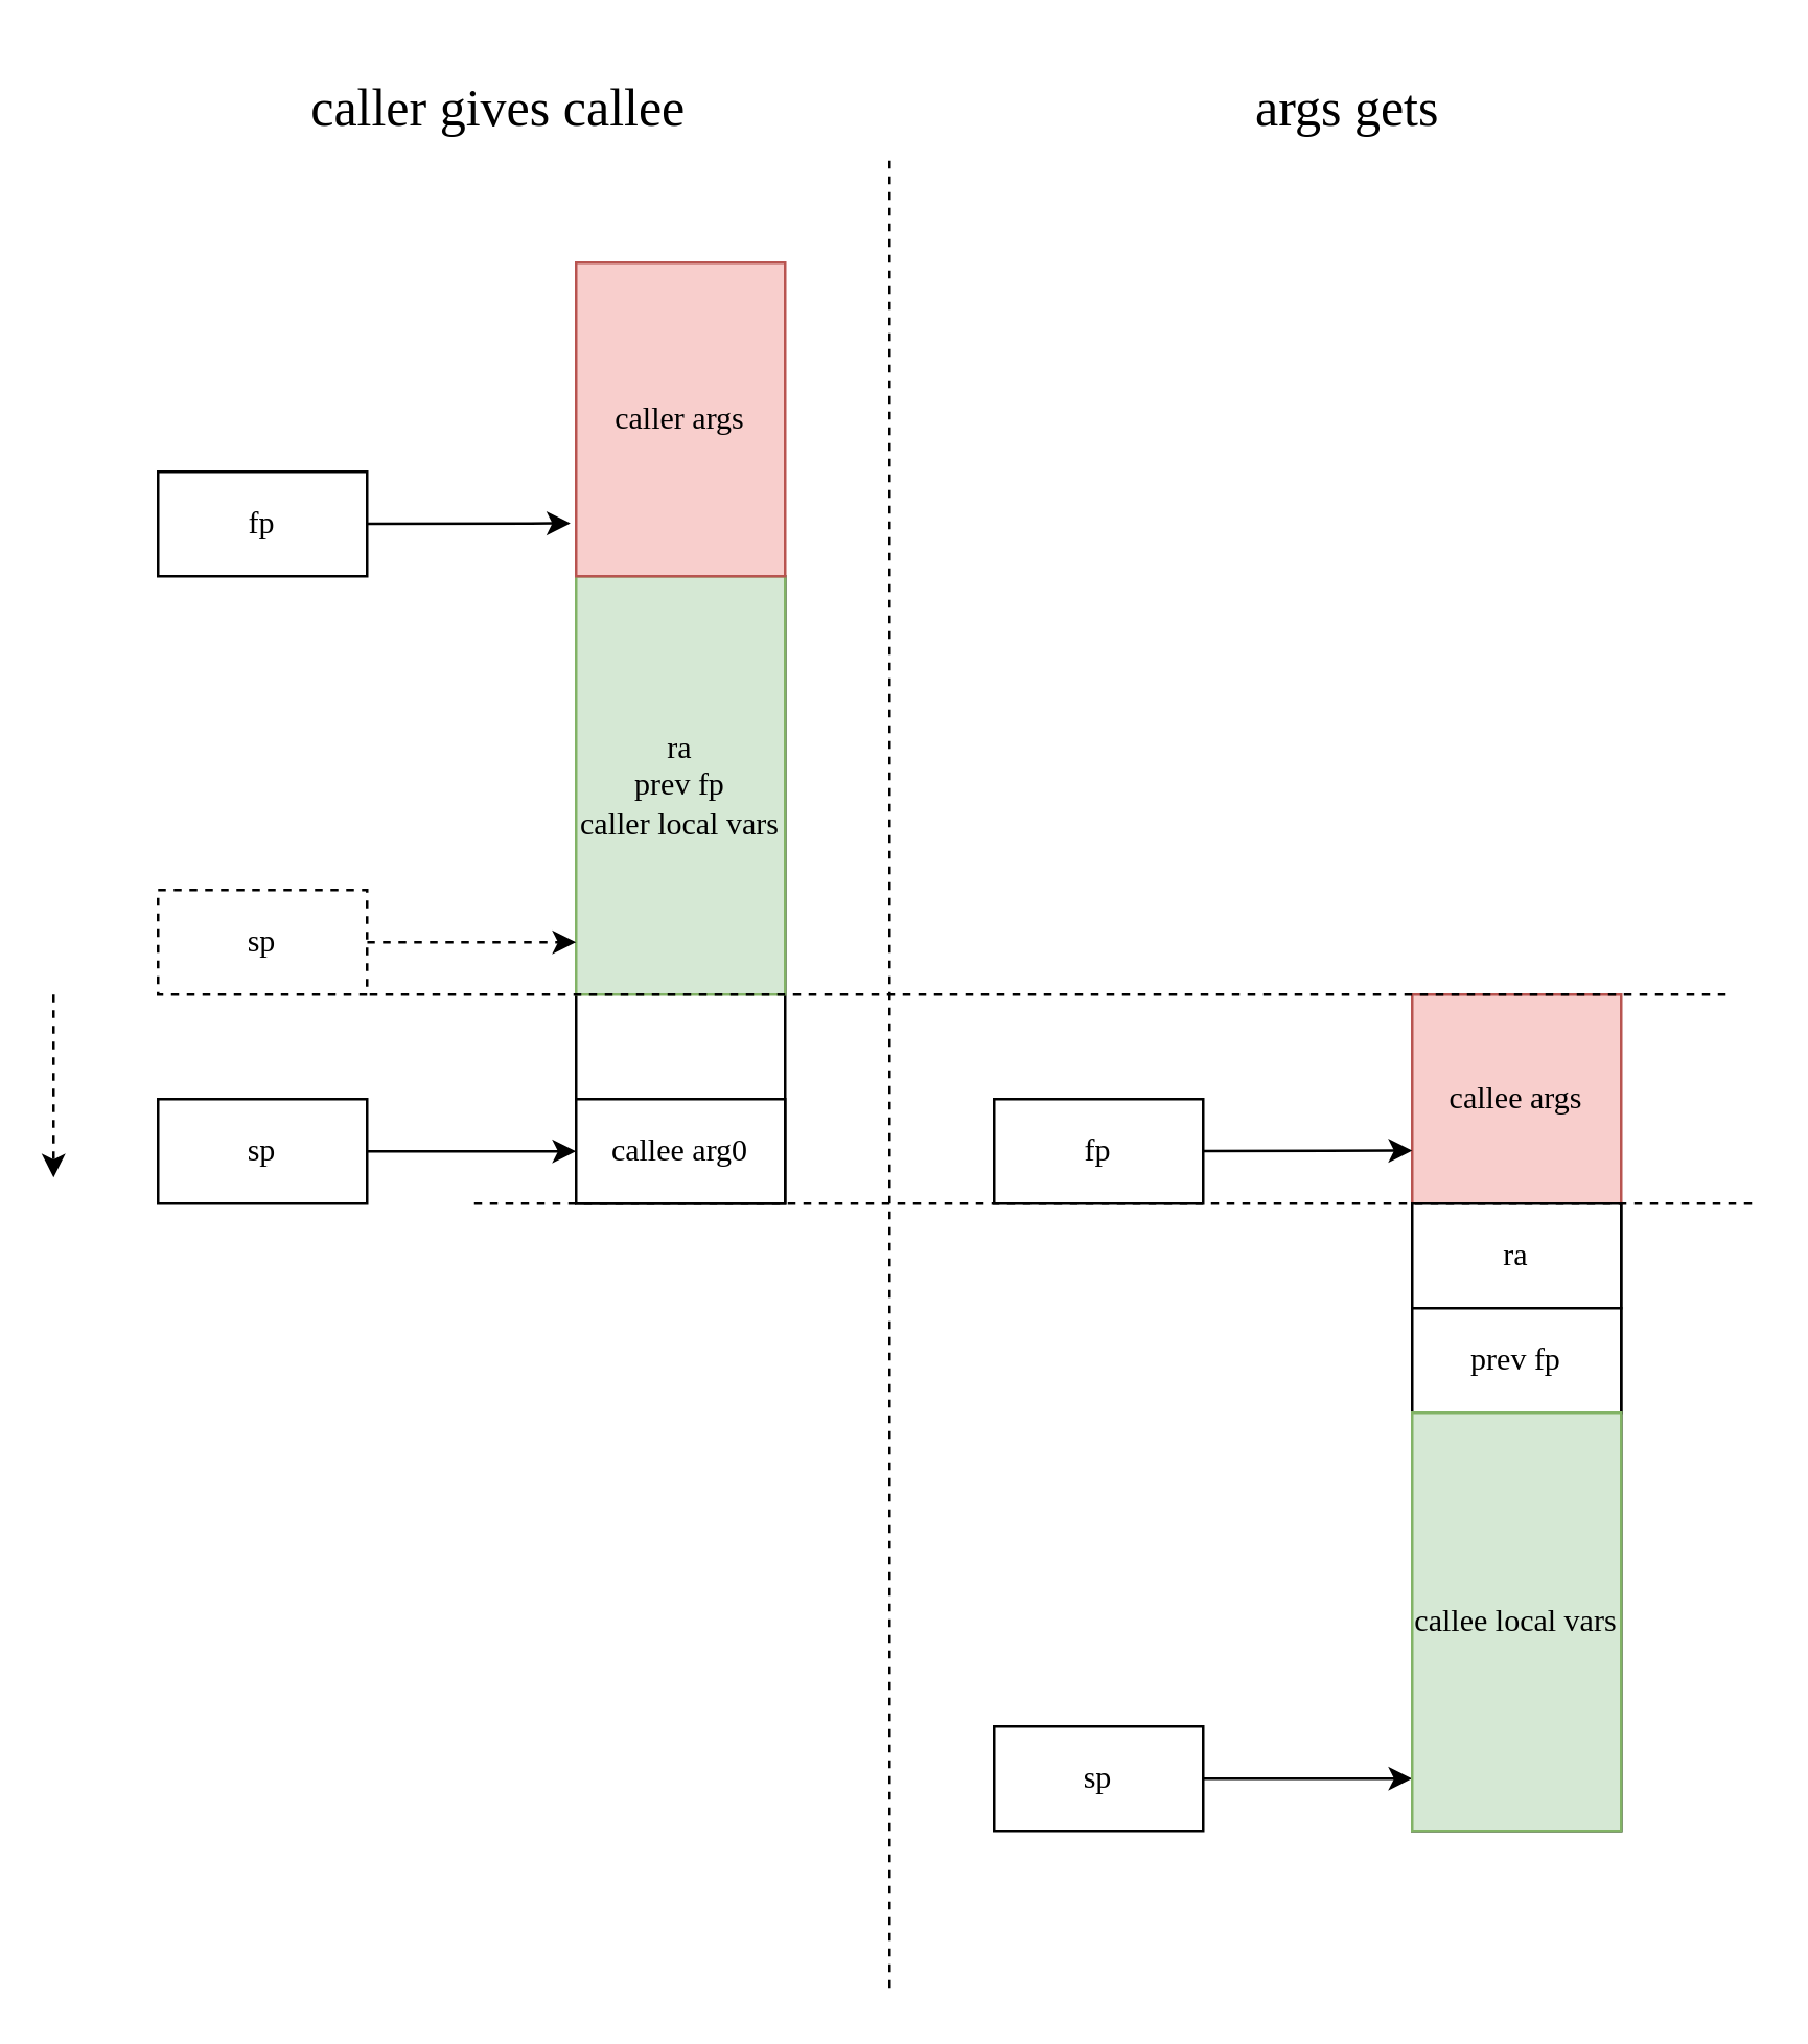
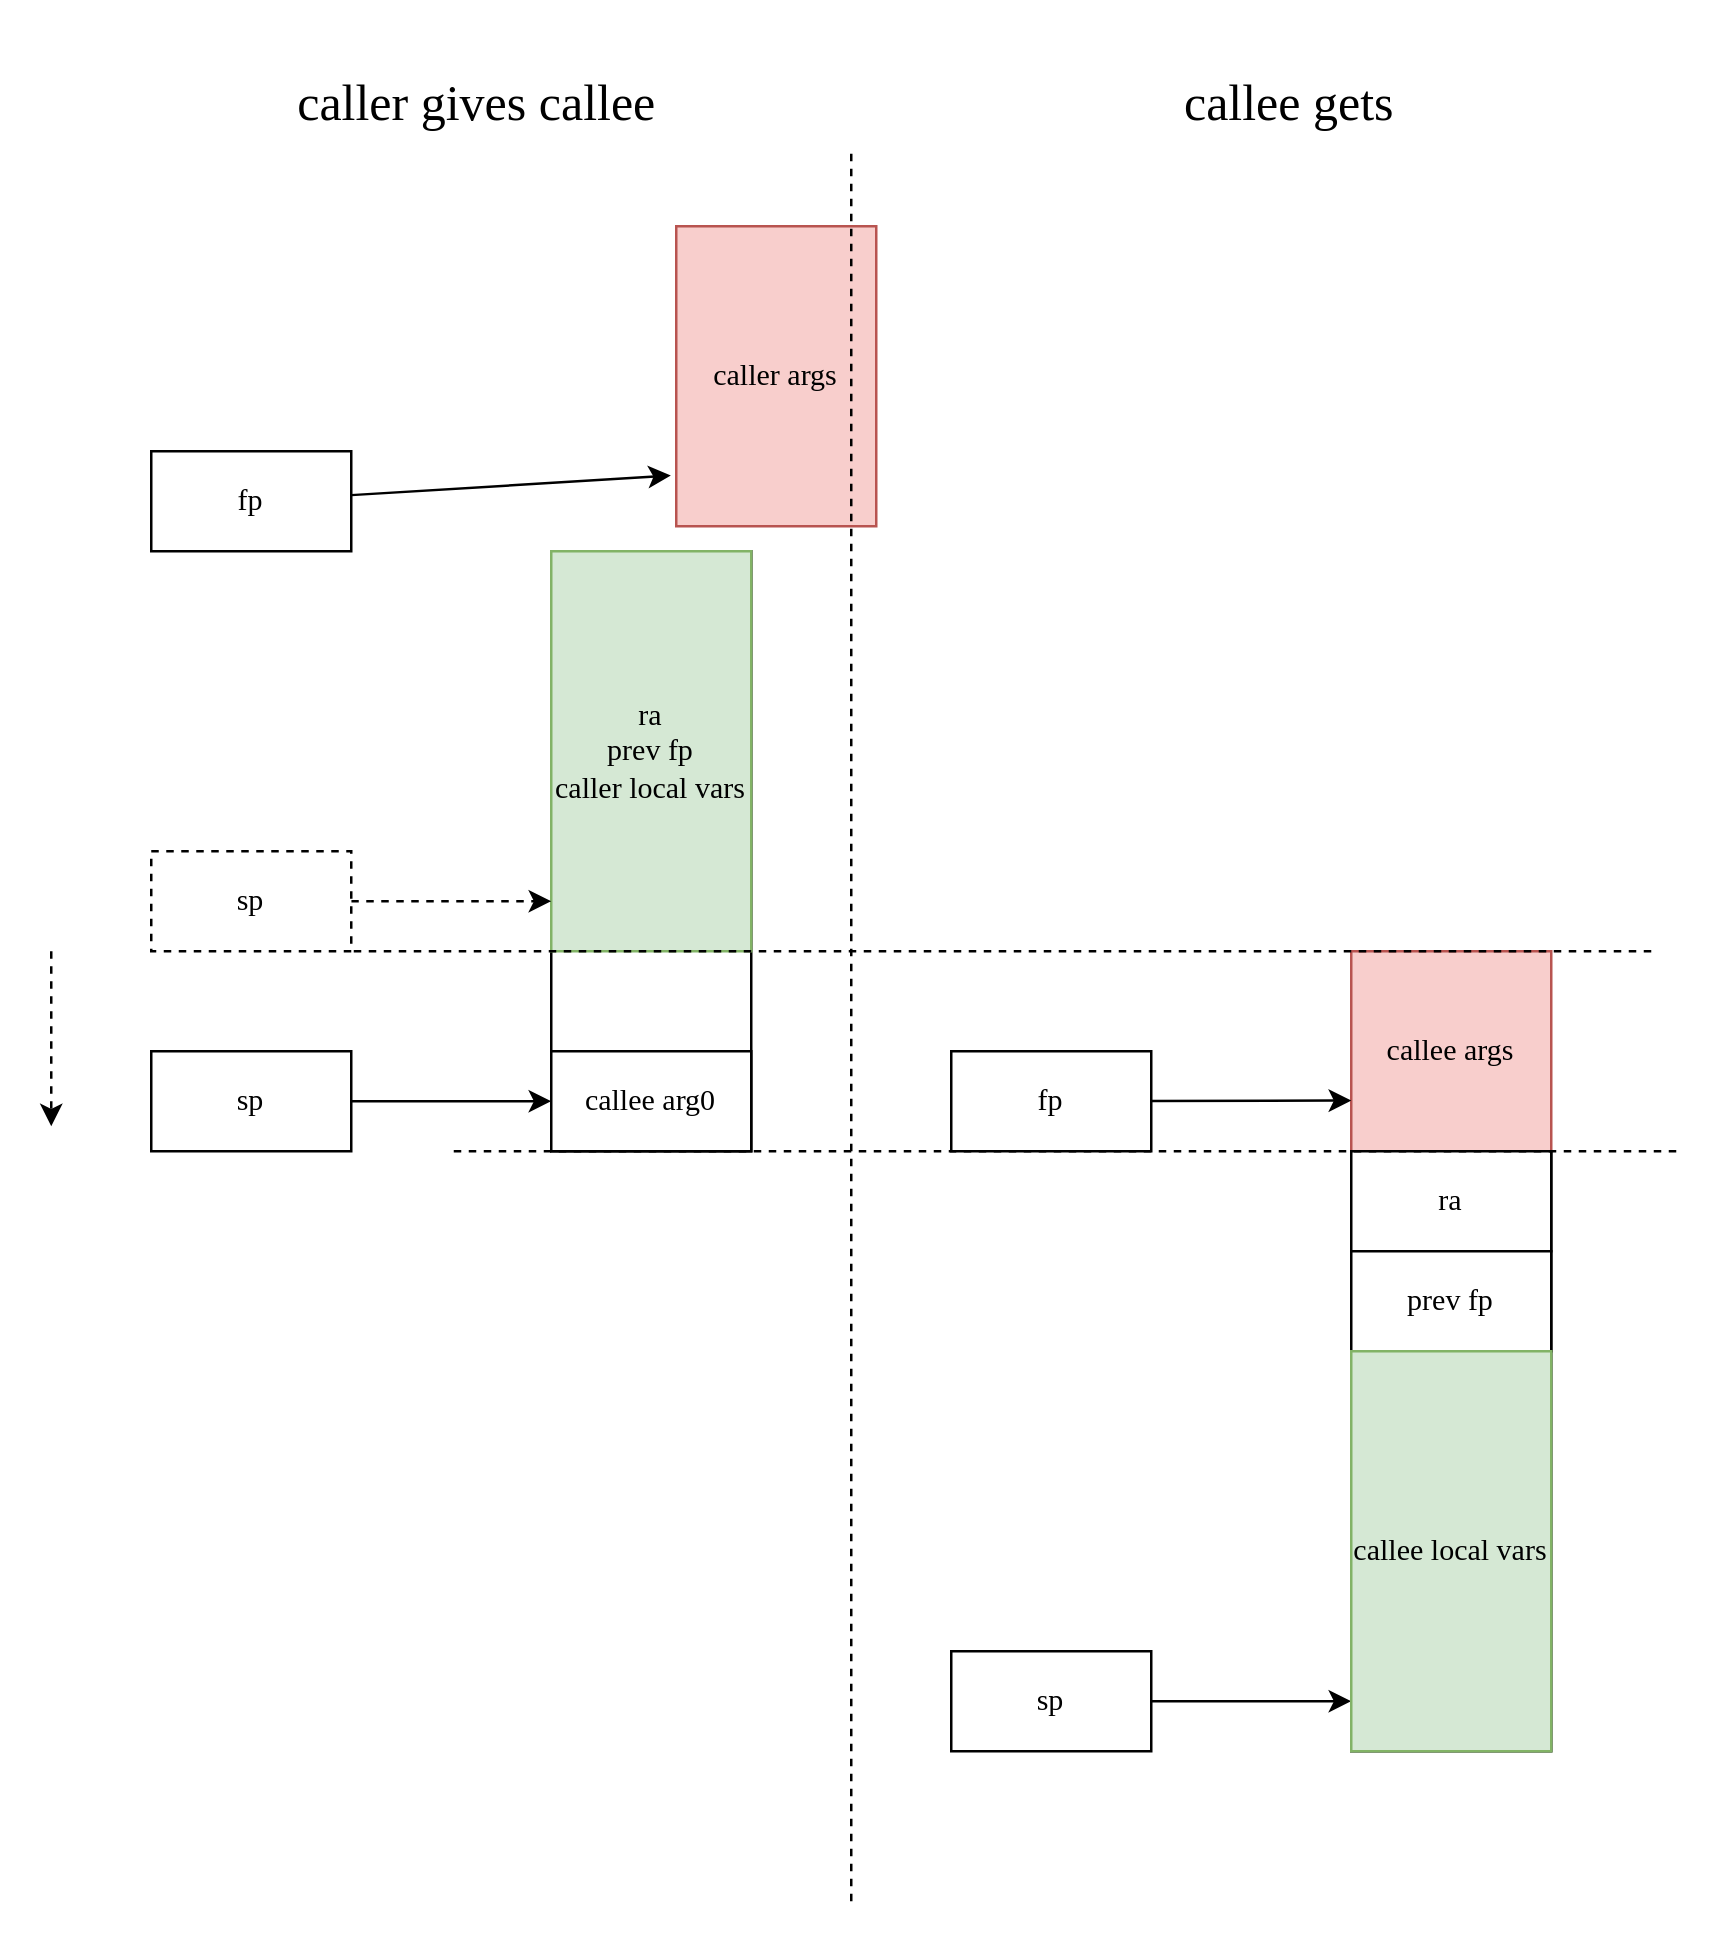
  <mxCell id="0" />
  <mxCell id="1" parent="0" />
  <mxCell id="2" value="" style="rounded=0;whiteSpace=wrap;html=1;fontFamily=Times New Roman;" parent="1" vertex="1"><mxGeometry x="220" y="220" width="80" height="240" as="geometry" /></mxCell>
  <mxCell id="3" value="callee args" style="rounded=0;whiteSpace=wrap;html=1;fontFamily=Times New Roman;fillColor=#f8cecc;strokeColor=#b85450;" parent="1" vertex="1"><mxGeometry x="540" y="380" width="80" height="80" as="geometry" /></mxCell>
  <mxCell id="4" value="callee arg0" style="rounded=0;whiteSpace=wrap;html=1;fontFamily=Times New Roman;" parent="1" vertex="1"><mxGeometry x="220" y="420" width="80" height="40" as="geometry" /></mxCell>
  <mxCell id="5" value="ra&lt;br&gt;prev fp&lt;br&gt;caller local vars" style="rounded=0;whiteSpace=wrap;html=1;fontFamily=Times New Roman;fillColor=#d5e8d4;strokeColor=#82b366;" parent="1" vertex="1"><mxGeometry x="220" y="220" width="80" height="160" as="geometry" /></mxCell>
  <mxCell id="6" value="" style="edgeStyle=none;html=1;entryX=0;entryY=0.5;entryDx=0;entryDy=0;fontFamily=Times New Roman;" parent="1" source="7" target="4" edge="1"><mxGeometry relative="1" as="geometry" /></mxCell>
  <mxCell id="7" value="sp" style="rounded=0;whiteSpace=wrap;html=1;fontFamily=Times New Roman;" parent="1" vertex="1"><mxGeometry x="60" y="420" width="80" height="40" as="geometry" /></mxCell>
- <mxCell id="8" value="caller args" style="rounded=0;whiteSpace=wrap;html=1;fontFamily=Times New Roman;fillColor=#f8cecc;strokeColor=#b85450;" parent="1" vertex="1"><mxGeometry x="220" y="100" width="80" height="120" as="geometry" /></mxCell>
+ <mxCell id="8" value="caller args" style="rounded=0;whiteSpace=wrap;html=1;fontFamily=Times New Roman;fillColor=#f8cecc;strokeColor=#b85450;" parent="1" vertex="1"><mxGeometry x="270" y="90" width="80" height="120" as="geometry" /></mxCell>
  <mxCell id="9" value="" style="edgeStyle=none;html=1;entryX=-0.027;entryY=0.831;entryDx=0;entryDy=0;entryPerimeter=0;fontFamily=Times New Roman;" parent="1" source="10" target="8" edge="1"><mxGeometry relative="1" as="geometry" /></mxCell>
  <mxCell id="10" value="fp" style="rounded=0;whiteSpace=wrap;html=1;fontFamily=Times New Roman;" parent="1" vertex="1"><mxGeometry x="60" y="180" width="80" height="40" as="geometry" /></mxCell>
  <mxCell id="11" value="" style="edgeStyle=none;html=1;entryX=0;entryY=0.5;entryDx=0;entryDy=0;fontFamily=Times New Roman;" parent="1" source="12" edge="1"><mxGeometry relative="1" as="geometry"><mxPoint x="540" y="680" as="targetPoint" /></mxGeometry></mxCell>
  <mxCell id="12" value="sp" style="rounded=0;whiteSpace=wrap;html=1;fontFamily=Times New Roman;" parent="1" vertex="1"><mxGeometry x="380" y="660" width="80" height="40" as="geometry" /></mxCell>
  <mxCell id="13" value="" style="edgeStyle=none;html=1;entryX=-0.027;entryY=0.831;entryDx=0;entryDy=0;entryPerimeter=0;fontFamily=Times New Roman;" parent="1" source="14" edge="1"><mxGeometry relative="1" as="geometry"><mxPoint x="540" y="439.72" as="targetPoint" /></mxGeometry></mxCell>
  <mxCell id="14" value="fp" style="rounded=0;whiteSpace=wrap;html=1;fontFamily=Times New Roman;" parent="1" vertex="1"><mxGeometry x="380" y="420" width="80" height="40" as="geometry" /></mxCell>
  <mxCell id="15" value="" style="rounded=0;whiteSpace=wrap;html=1;fontFamily=Times New Roman;" parent="1" vertex="1"><mxGeometry x="540" y="460" width="80" height="240" as="geometry" /></mxCell>
  <mxCell id="16" value="ra" style="rounded=0;whiteSpace=wrap;html=1;fontFamily=Times New Roman;" parent="1" vertex="1"><mxGeometry x="540" y="460" width="80" height="40" as="geometry" /></mxCell>
  <mxCell id="17" value="prev fp" style="rounded=0;whiteSpace=wrap;html=1;fontFamily=Times New Roman;" parent="1" vertex="1"><mxGeometry x="540" y="500" width="80" height="40" as="geometry" /></mxCell>
  <mxCell id="18" value="" style="endArrow=none;dashed=1;html=1;fontFamily=Times New Roman;" parent="1" edge="1"><mxGeometry width="50" height="50" relative="1" as="geometry"><mxPoint x="340" y="760" as="sourcePoint" /><mxPoint x="340" y="60" as="targetPoint" /></mxGeometry></mxCell>
  <mxCell id="19" value="caller gives callee" style="text;html=1;align=center;verticalAlign=middle;resizable=0;points=[];autosize=1;strokeColor=none;fillColor=none;fontFamily=Times New Roman;fontSize=20;" parent="1" vertex="1"><mxGeometry x="105" y="20" width="170" height="40" as="geometry" /></mxCell>
- <mxCell id="20" value="args gets" style="text;html=1;align=center;verticalAlign=middle;resizable=0;points=[];autosize=1;strokeColor=none;fillColor=none;fontFamily=Times New Roman;fontSize=20;" parent="1" vertex="1"><mxGeometry x="460" y="20" width="110" height="40" as="geometry" /></mxCell>
+ <mxCell id="20" value="callee gets" style="text;html=1;align=center;verticalAlign=middle;resizable=0;points=[];autosize=1;strokeColor=none;fillColor=none;fontFamily=Times New Roman;fontSize=20;" parent="1" vertex="1"><mxGeometry x="460" y="20" width="110" height="40" as="geometry" /></mxCell>
  <mxCell id="21" value="callee local vars" style="rounded=0;whiteSpace=wrap;html=1;fontFamily=Times New Roman;fillColor=#d5e8d4;strokeColor=#82b366;" parent="1" vertex="1"><mxGeometry x="540" y="540" width="80" height="160" as="geometry" /></mxCell>
  <mxCell id="22" value="" style="endArrow=none;dashed=1;html=1;fontFamily=Times New Roman;" parent="1" edge="1"><mxGeometry width="50" height="50" relative="1" as="geometry"><mxPoint x="660" y="380" as="sourcePoint" /><mxPoint x="140" y="380" as="targetPoint" /></mxGeometry></mxCell>
  <mxCell id="23" value="" style="endArrow=none;dashed=1;html=1;fontFamily=Times New Roman;" parent="1" edge="1"><mxGeometry width="50" height="50" relative="1" as="geometry"><mxPoint x="670" y="460" as="sourcePoint" /><mxPoint x="180" y="460" as="targetPoint" /></mxGeometry></mxCell>
  <mxCell id="24" value="" style="edgeStyle=none;html=1;entryX=0;entryY=0.5;entryDx=0;entryDy=0;fontFamily=Times New Roman;dashed=1;" edge="1" source="25" parent="1"><mxGeometry relative="1" as="geometry"><mxPoint x="220" y="360" as="targetPoint" /></mxGeometry></mxCell>
  <mxCell id="25" value="sp" style="rounded=0;whiteSpace=wrap;html=1;fontFamily=Times New Roman;dashed=1;" vertex="1" parent="1"><mxGeometry x="60" y="340" width="80" height="40" as="geometry" /></mxCell>
  <mxCell id="26" value="" style="endArrow=classic;html=1;dashed=1;" edge="1" parent="1"><mxGeometry width="50" height="50" relative="1" as="geometry"><mxPoint x="20" y="380" as="sourcePoint" /><mxPoint x="20" y="450" as="targetPoint" /></mxGeometry></mxCell>
